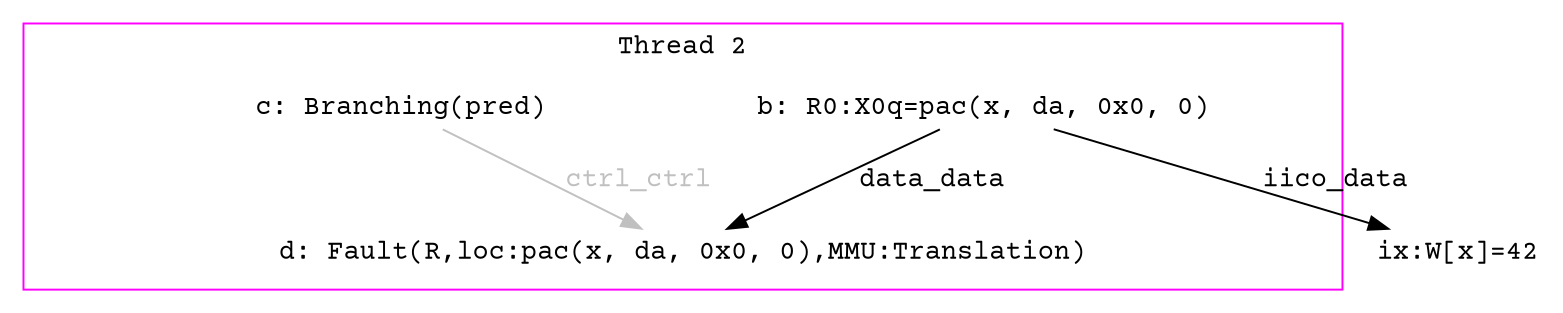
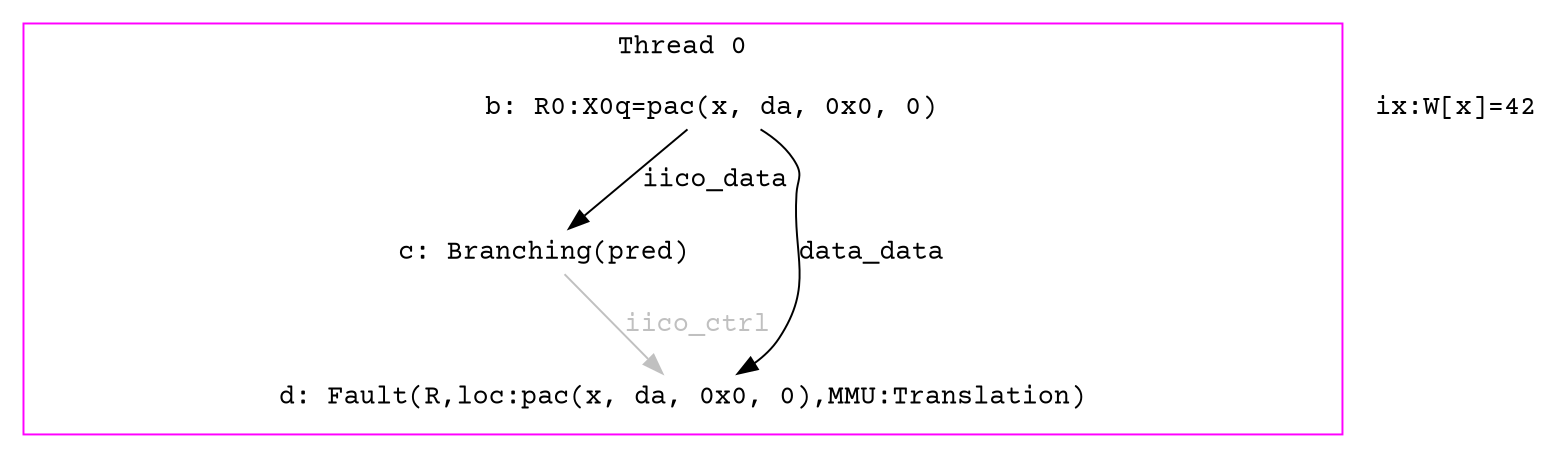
  digraph {
    fontname="Courier Prime"
    node [fixedsize=false fontname="Courier Prime" shape=none]
    edge [color=black fontcolor=black fontname="Courier Prime"]
    n1 [height=0.194444 label="b: R0:X0q=pac(x, da, 0x0, 0)" width=4.861111]
    n2 [height=0.194444 label="c: Branching(pred)" width=2.916667]
    n3 [height=0.194444 label="d: Fault(R,loc:pac(x, da, 0x0, 0),MMU:Translation)" width=9.138889]
    n4 [height=0.194444 label="ix:W[x]=42" width=1.361111]
    subgraph cluster_1 {
      color=magenta
-     label="Thread 2"
+     label="Thread 0"
      rank=sink
      shape=box
      n1
      n2
      n3
    }
-   n1 -> n4 [label=iico_data]
+   n1 -> n2 [label=iico_data]
    n1 -> n3 [label=data_data]
-   n2 -> n3 [color=grey fontcolor=grey label=ctrl_ctrl]
+   n2 -> n3 [color=grey fontcolor=grey label=iico_ctrl]
  }
